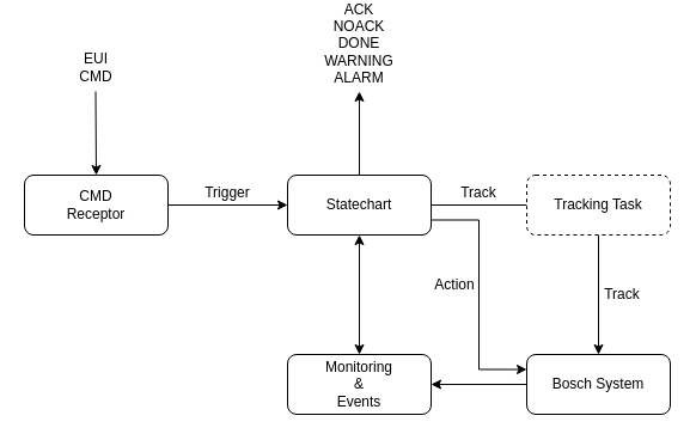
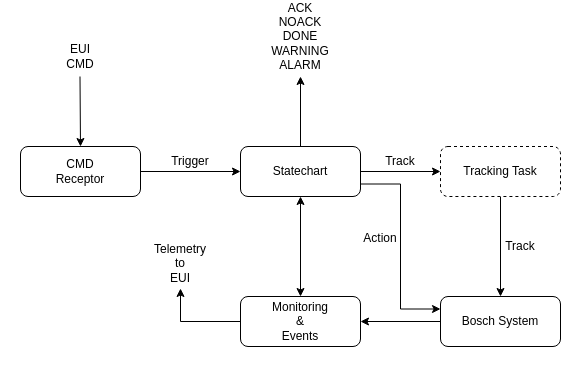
  <mxCell id="0" />
  <mxCell id="1" parent="0" />
  <mxCell id="2" style="edgeStyle=orthogonalEdgeStyle;rounded=0;html=1;exitX=1;exitY=0.5;entryX=0;entryY=0.5;jettySize=auto;orthogonalLoop=1;" parent="1" source="3" target="7" edge="1"><mxGeometry relative="1" as="geometry" /></mxCell>
  <mxCell id="3" value="CMD&lt;br&gt;Receptor&lt;br&gt;" style="rounded=1;whiteSpace=wrap;html=1;" parent="1" vertex="1"><mxGeometry x="20" y="140" width="120" height="50" as="geometry" /></mxCell>
  <mxCell id="4" value="" style="edgeStyle=orthogonalEdgeStyle;rounded=0;html=1;jettySize=auto;orthogonalLoop=1;" parent="1" source="7" edge="1"><mxGeometry relative="1" as="geometry"><mxPoint x="300" y="70" as="targetPoint" /></mxGeometry></mxCell>
  <mxCell id="5" value="" style="edgeStyle=orthogonalEdgeStyle;rounded=0;html=1;startArrow=none;startFill=0;jettySize=auto;orthogonalLoop=1;entryX=0;entryY=0.25;entryDx=0;entryDy=0;exitX=1;exitY=0.75;exitDx=0;exitDy=0;" parent="1" source="7" target="9" edge="1"><mxGeometry relative="1" as="geometry"><mxPoint x="430" y="165" as="targetPoint" /></mxGeometry></mxCell>
- <mxCell id="6" style="edgeStyle=orthogonalEdgeStyle;rounded=0;orthogonalLoop=1;jettySize=auto;html=1;exitX=1;exitY=0.5;exitDx=0;exitDy=0;entryX=0;entryY=0.5;entryDx=0;entryDy=0;endArrow=none;" edge="1" parent="1" source="7" target="20"><mxGeometry relative="1" as="geometry" /></mxCell>
+ <mxCell id="6" style="edgeStyle=orthogonalEdgeStyle;rounded=0;orthogonalLoop=1;jettySize=auto;html=1;exitX=1;exitY=0.5;exitDx=0;exitDy=0;entryX=0;entryY=0.5;entryDx=0;entryDy=0;" edge="1" parent="1" source="7" target="20"><mxGeometry relative="1" as="geometry" /></mxCell>
  <mxCell id="7" value="Statechart&lt;br&gt;" style="rounded=1;whiteSpace=wrap;html=1;" parent="1" vertex="1"><mxGeometry x="240" y="140" width="120" height="50" as="geometry" /></mxCell>
  <mxCell id="8" style="edgeStyle=orthogonalEdgeStyle;rounded=0;html=1;entryX=1;entryY=0.5;startArrow=none;startFill=0;jettySize=auto;orthogonalLoop=1;" parent="1" source="9" target="11" edge="1"><mxGeometry relative="1" as="geometry"><Array as="points"><mxPoint x="500" y="315" /></Array></mxGeometry></mxCell>
  <mxCell id="9" value="Bosch System" style="rounded=1;whiteSpace=wrap;html=1;" parent="1" vertex="1"><mxGeometry x="440" y="290" width="120" height="50" as="geometry" /></mxCell>
+ <mxCell id="10" style="edgeStyle=orthogonalEdgeStyle;rounded=0;html=1;startArrow=none;startFill=0;jettySize=auto;orthogonalLoop=1;" parent="1" source="11" target="17" edge="1"><mxGeometry relative="1" as="geometry"><mxPoint x="180" y="280" as="targetPoint" /></mxGeometry></mxCell>
  <mxCell id="11" value="Monitoring&lt;br&gt;&amp;amp;&lt;br&gt;Events&lt;br&gt;" style="rounded=1;whiteSpace=wrap;html=1;" parent="1" vertex="1"><mxGeometry x="240" y="290" width="120" height="50" as="geometry" /></mxCell>
  <mxCell id="12" value="" style="endArrow=classic;html=1;" parent="1" edge="1"><mxGeometry width="50" height="50" relative="1" as="geometry"><mxPoint x="79.5" y="70" as="sourcePoint" /><mxPoint x="80" y="140" as="targetPoint" /></mxGeometry></mxCell>
  <mxCell id="13" value="EUI CMD" style="text;html=1;strokeColor=none;fillColor=none;align=center;verticalAlign=middle;whiteSpace=wrap;rounded=0;" parent="1" vertex="1"><mxGeometry x="60" y="40" width="40" height="20" as="geometry" /></mxCell>
  <mxCell id="14" value="Trigger" style="text;html=1;strokeColor=none;fillColor=none;align=center;verticalAlign=middle;whiteSpace=wrap;rounded=0;" parent="1" vertex="1"><mxGeometry x="170" y="145" width="40" height="20" as="geometry" /></mxCell>
  <mxCell id="15" value="ACK&lt;br&gt;NOACK&lt;br&gt;DONE&lt;br&gt;WARNING&lt;br&gt;ALARM&lt;br&gt;" style="text;html=1;strokeColor=none;fillColor=none;align=center;verticalAlign=middle;whiteSpace=wrap;rounded=0;" parent="1" vertex="1"><mxGeometry x="280" y="20" width="40" height="20" as="geometry" /></mxCell>
  <mxCell id="16" style="edgeStyle=orthogonalEdgeStyle;rounded=0;html=1;exitX=0.5;exitY=0;entryX=0.5;entryY=1;jettySize=auto;orthogonalLoop=1;startArrow=classic;startFill=1;" parent="1" source="11" target="7" edge="1"><mxGeometry relative="1" as="geometry" /></mxCell>
+ <mxCell id="17" value="Telemetry&lt;br&gt;to&lt;br&gt;EUI&lt;br&gt;" style="text;html=1;strokeColor=none;fillColor=none;align=center;verticalAlign=middle;whiteSpace=wrap;rounded=0;" parent="1" vertex="1"><mxGeometry x="150" y="232" width="60" height="50" as="geometry" /></mxCell>
  <mxCell id="18" value="Action" style="text;html=1;strokeColor=none;fillColor=none;align=center;verticalAlign=middle;whiteSpace=wrap;rounded=0;" parent="1" vertex="1"><mxGeometry x="360" y="222" width="40" height="20" as="geometry" /></mxCell>
  <mxCell id="19" value="" style="edgeStyle=orthogonalEdgeStyle;rounded=0;orthogonalLoop=1;jettySize=auto;html=1;entryX=0.5;entryY=0;entryDx=0;entryDy=0;" edge="1" parent="1" source="20" target="9"><mxGeometry relative="1" as="geometry"><mxPoint x="490" y="270" as="targetPoint" /></mxGeometry></mxCell>
  <mxCell id="20" value="Tracking Task&lt;br&gt;" style="rounded=1;whiteSpace=wrap;html=1;dashed=1;" vertex="1" parent="1"><mxGeometry x="440" y="140" width="120" height="50" as="geometry" /></mxCell>
  <mxCell id="21" value="Track" style="text;html=1;strokeColor=none;fillColor=none;align=center;verticalAlign=middle;whiteSpace=wrap;rounded=0;" vertex="1" parent="1"><mxGeometry x="380" y="145" width="40" height="20" as="geometry" /></mxCell>
  <mxCell id="22" value="Track" style="text;html=1;strokeColor=none;fillColor=none;align=center;verticalAlign=middle;whiteSpace=wrap;rounded=0;" vertex="1" parent="1"><mxGeometry x="500" y="230" width="40" height="20" as="geometry" /></mxCell>
